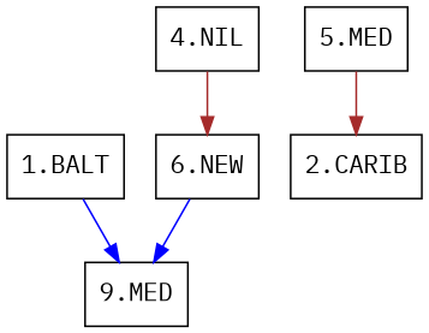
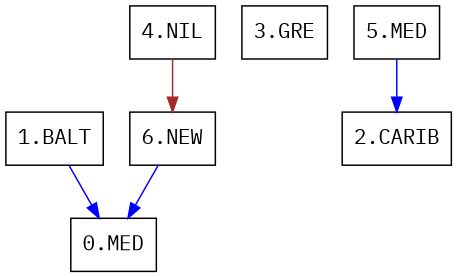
  strict digraph {
    fontname="IBM Plex Mono"
    node [fontname="IBM Plex Mono" shape=box]
    edge [color=blue fontname="IBM Plex Mono"]
    "1.BALT"
-   "0.MED" [label="9.MED"]
+   "0.MED"
+   "3.GRE"
    n4 [label="5.MED"]
    "2.CARIB"
    "6.NEW"
    "4.NIL"
    "1.BALT" -> "0.MED"
-   n4 -> "2.CARIB" [color=brown]
+   n4 -> "2.CARIB"
    "6.NEW" -> "0.MED"
    "4.NIL" -> "6.NEW" [color=brown]
  }
